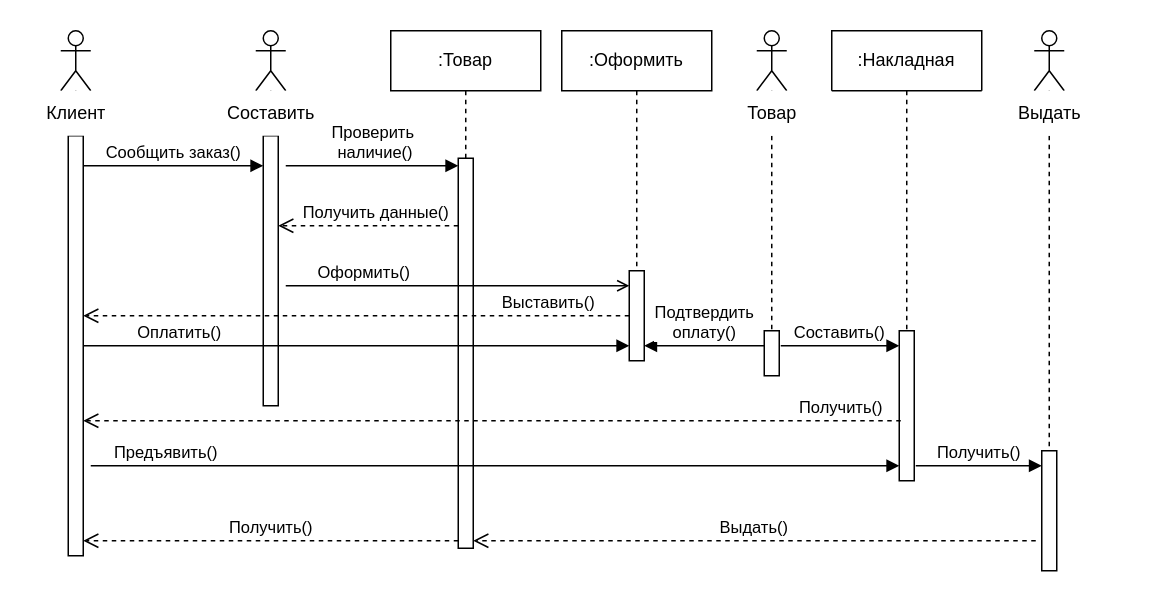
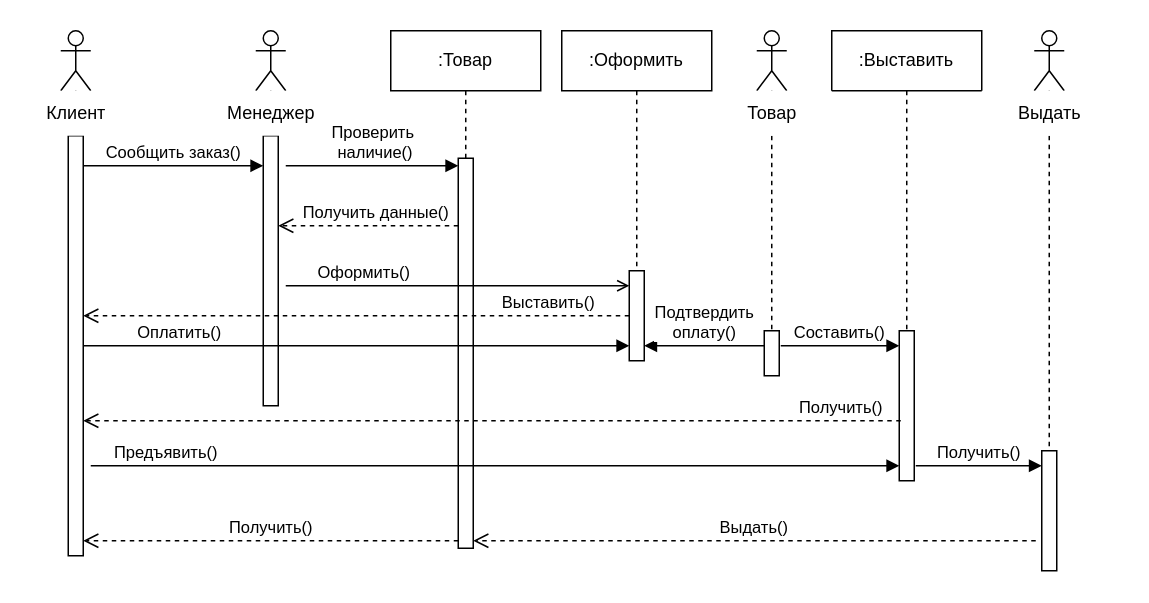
  <mxCell id="0" />
  <mxCell id="1" parent="0" />
  <mxCell id="2" value="" style="shape=umlLifeline;perimeter=lifelinePerimeter;whiteSpace=wrap;html=1;container=1;dropTarget=0;collapsible=0;recursiveResize=0;outlineConnect=0;portConstraint=eastwest;newEdgeStyle={&quot;curved&quot;:0,&quot;rounded&quot;:0};participant=umlActor;size=40;" vertex="1" parent="1"><mxGeometry x="170" y="20" width="20" height="250" as="geometry" /></mxCell>
  <mxCell id="3" value="" style="html=1;points=[[0,0,0,0,5],[0,1,0,0,-5],[1,0,0,0,5],[1,1,0,0,-5]];perimeter=orthogonalPerimeter;outlineConnect=0;targetShapes=umlLifeline;portConstraint=eastwest;newEdgeStyle={&quot;curved&quot;:0,&quot;rounded&quot;:0};" vertex="1" parent="2"><mxGeometry x="5" y="70" width="10" height="180" as="geometry" /></mxCell>
  <mxCell id="4" value="" style="shape=umlLifeline;perimeter=lifelinePerimeter;whiteSpace=wrap;html=1;container=1;dropTarget=0;collapsible=0;recursiveResize=0;outlineConnect=0;portConstraint=eastwest;newEdgeStyle={&quot;curved&quot;:0,&quot;rounded&quot;:0};participant=umlActor;" vertex="1" parent="1"><mxGeometry x="504" y="20" width="20" height="230" as="geometry" /></mxCell>
  <mxCell id="5" value="" style="html=1;points=[[0,0,0,0,5],[0,1,0,0,-5],[1,0,0,0,5],[1,1,0,0,-5]];perimeter=orthogonalPerimeter;outlineConnect=0;targetShapes=umlLifeline;portConstraint=eastwest;newEdgeStyle={&quot;curved&quot;:0,&quot;rounded&quot;:0};" vertex="1" parent="4"><mxGeometry x="5" y="200" width="10" height="30" as="geometry" /></mxCell>
  <mxCell id="6" value="" style="shape=umlLifeline;perimeter=lifelinePerimeter;whiteSpace=wrap;html=1;container=1;dropTarget=0;collapsible=0;recursiveResize=0;outlineConnect=0;portConstraint=eastwest;newEdgeStyle={&quot;curved&quot;:0,&quot;rounded&quot;:0};participant=umlActor;" vertex="1" parent="1"><mxGeometry x="689" y="20" width="20" height="350" as="geometry" /></mxCell>
  <mxCell id="7" value="" style="html=1;points=[[0,0,0,0,5],[0,1,0,0,-5],[1,0,0,0,5],[1,1,0,0,-5]];perimeter=orthogonalPerimeter;outlineConnect=0;targetShapes=umlLifeline;portConstraint=eastwest;newEdgeStyle={&quot;curved&quot;:0,&quot;rounded&quot;:0};" vertex="1" parent="6"><mxGeometry x="5" y="280" width="10" height="80" as="geometry" /></mxCell>
  <mxCell id="8" value=":Товар" style="shape=umlLifeline;perimeter=lifelinePerimeter;whiteSpace=wrap;html=1;container=1;dropTarget=0;collapsible=0;recursiveResize=0;outlineConnect=0;portConstraint=eastwest;newEdgeStyle={&quot;curved&quot;:0,&quot;rounded&quot;:0};" vertex="1" parent="1"><mxGeometry x="260" y="20" width="100" height="300" as="geometry" /></mxCell>
  <mxCell id="9" value="" style="html=1;points=[[0,0,0,0,5],[0,1,0,0,-5],[1,0,0,0,5],[1,1,0,0,-5]];perimeter=orthogonalPerimeter;outlineConnect=0;targetShapes=umlLifeline;portConstraint=eastwest;newEdgeStyle={&quot;curved&quot;:0,&quot;rounded&quot;:0};" vertex="1" parent="8"><mxGeometry x="45" y="85" width="10" height="260" as="geometry" /></mxCell>
- <mxCell id="10" value=":Накладная" style="shape=umlLifeline;perimeter=lifelinePerimeter;whiteSpace=wrap;html=1;container=1;dropTarget=0;collapsible=0;recursiveResize=0;outlineConnect=0;portConstraint=eastwest;newEdgeStyle={&quot;curved&quot;:0,&quot;rounded&quot;:0};" vertex="1" parent="1"><mxGeometry x="554" y="20" width="100" height="300" as="geometry" /></mxCell>
+ <mxCell id="10" value=":Выставить" style="shape=umlLifeline;perimeter=lifelinePerimeter;whiteSpace=wrap;html=1;container=1;dropTarget=0;collapsible=0;recursiveResize=0;outlineConnect=0;portConstraint=eastwest;newEdgeStyle={&quot;curved&quot;:0,&quot;rounded&quot;:0};" vertex="1" parent="1"><mxGeometry x="554" y="20" width="100" height="300" as="geometry" /></mxCell>
  <mxCell id="11" value="" style="html=1;points=[[0,0,0,0,5],[0,1,0,0,-5],[1,0,0,0,5],[1,1,0,0,-5]];perimeter=orthogonalPerimeter;outlineConnect=0;targetShapes=umlLifeline;portConstraint=eastwest;newEdgeStyle={&quot;curved&quot;:0,&quot;rounded&quot;:0};" vertex="1" parent="10"><mxGeometry x="45" y="200" width="10" height="100" as="geometry" /></mxCell>
- <mxCell id="12" value="Составить" style="text;html=1;align=center;verticalAlign=middle;resizable=0;points=[];autosize=1;strokeColor=none;fillColor=default;" vertex="1" parent="1"><mxGeometry x="140" y="60" width="80" height="30" as="geometry" /></mxCell>
+ <mxCell id="12" value="Менеджер" style="text;html=1;align=center;verticalAlign=middle;resizable=0;points=[];autosize=1;strokeColor=none;fillColor=default;" vertex="1" parent="1"><mxGeometry x="140" y="60" width="80" height="30" as="geometry" /></mxCell>
  <mxCell id="13" value="Товар" style="text;html=1;align=center;verticalAlign=middle;resizable=0;points=[];autosize=1;strokeColor=none;fillColor=default;" vertex="1" parent="1"><mxGeometry x="474" y="60" width="80" height="30" as="geometry" /></mxCell>
  <mxCell id="14" value="Выдать" style="text;html=1;align=center;verticalAlign=middle;resizable=0;points=[];autosize=1;strokeColor=none;fillColor=default;" vertex="1" parent="1"><mxGeometry x="654" y="60" width="90" height="30" as="geometry" /></mxCell>
  <mxCell id="15" value="" style="shape=umlLifeline;perimeter=lifelinePerimeter;whiteSpace=wrap;html=1;container=1;dropTarget=0;collapsible=0;recursiveResize=0;outlineConnect=0;portConstraint=eastwest;newEdgeStyle={&quot;curved&quot;:0,&quot;rounded&quot;:0};participant=umlActor;" vertex="1" parent="1"><mxGeometry x="40" y="20" width="20" height="350" as="geometry" /></mxCell>
  <mxCell id="16" value="" style="html=1;points=[[0,0,0,0,5],[0,1,0,0,-5],[1,0,0,0,5],[1,1,0,0,-5]];perimeter=orthogonalPerimeter;outlineConnect=0;targetShapes=umlLifeline;portConstraint=eastwest;newEdgeStyle={&quot;curved&quot;:0,&quot;rounded&quot;:0};" vertex="1" parent="15"><mxGeometry x="5" y="70" width="10" height="280" as="geometry" /></mxCell>
  <mxCell id="17" value="Клиент" style="text;html=1;align=center;verticalAlign=middle;resizable=0;points=[];autosize=1;strokeColor=none;fillColor=default;" vertex="1" parent="1"><mxGeometry x="20" y="60" width="60" height="30" as="geometry" /></mxCell>
  <mxCell id="18" value="Сообщить заказ()" style="html=1;verticalAlign=bottom;endArrow=block;curved=0;rounded=0;" edge="1" parent="1" target="3"><mxGeometry width="80" relative="1" as="geometry"><mxPoint x="55" y="110" as="sourcePoint" /><mxPoint x="160" y="110" as="targetPoint" /><Array as="points"><mxPoint x="110" y="110" /></Array><mxPoint as="offset" /></mxGeometry></mxCell>
  <mxCell id="19" value="Проверить&lt;br&gt;&amp;nbsp;наличие()" style="html=1;verticalAlign=bottom;endArrow=block;curved=0;rounded=0;entryX=0;entryY=0;entryDx=0;entryDy=5;entryPerimeter=0;" edge="1" parent="1" target="9"><mxGeometry width="80" relative="1" as="geometry"><mxPoint x="190" y="110" as="sourcePoint" /><mxPoint x="290" y="110" as="targetPoint" /></mxGeometry></mxCell>
  <mxCell id="20" value="Получить данные()" style="html=1;verticalAlign=bottom;endArrow=open;dashed=1;endSize=8;curved=0;rounded=0;" edge="1" parent="1" source="9" target="3"><mxGeometry x="-0.083" relative="1" as="geometry"><mxPoint x="290" y="140" as="sourcePoint" /><mxPoint x="190" y="140" as="targetPoint" /><Array as="points"><mxPoint x="240" y="150" /></Array><mxPoint as="offset" /></mxGeometry></mxCell>
  <mxCell id="21" value=":Оформить" style="shape=umlLifeline;perimeter=lifelinePerimeter;whiteSpace=wrap;html=1;container=1;dropTarget=0;collapsible=0;recursiveResize=0;outlineConnect=0;portConstraint=eastwest;newEdgeStyle={&quot;curved&quot;:0,&quot;rounded&quot;:0};" vertex="1" parent="1"><mxGeometry x="374" y="20" width="100" height="220" as="geometry" /></mxCell>
  <mxCell id="22" value="" style="html=1;points=[[0,0,0,0,5],[0,1,0,0,-5],[1,0,0,0,5],[1,1,0,0,-5]];perimeter=orthogonalPerimeter;outlineConnect=0;targetShapes=umlLifeline;portConstraint=eastwest;newEdgeStyle={&quot;curved&quot;:0,&quot;rounded&quot;:0};" vertex="1" parent="21"><mxGeometry x="45" y="160" width="10" height="60" as="geometry" /></mxCell>
  <mxCell id="23" value="Оформить()" style="html=1;verticalAlign=bottom;endArrow=open;curved=0;rounded=0;endFill=0;" edge="1" parent="1" target="22"><mxGeometry x="-0.543" width="80" relative="1" as="geometry"><mxPoint x="190" y="190" as="sourcePoint" /><mxPoint x="400" y="190" as="targetPoint" /><mxPoint as="offset" /></mxGeometry></mxCell>
  <mxCell id="24" value="Выставить()" style="html=1;verticalAlign=bottom;endArrow=open;dashed=1;endSize=8;curved=0;rounded=0;" edge="1" parent="1" source="22" target="16"><mxGeometry x="-0.706" relative="1" as="geometry"><mxPoint x="400" y="210" as="sourcePoint" /><mxPoint x="60" y="210" as="targetPoint" /><mxPoint as="offset" /></mxGeometry></mxCell>
  <mxCell id="25" value="Оплатить()" style="html=1;verticalAlign=bottom;endArrow=block;curved=0;rounded=0;" edge="1" parent="1" source="16" target="22"><mxGeometry x="-0.647" width="80" relative="1" as="geometry"><mxPoint x="60" y="230" as="sourcePoint" /><mxPoint x="400" y="230" as="targetPoint" /><mxPoint as="offset" /></mxGeometry></mxCell>
  <mxCell id="26" value="Подтвердить&lt;br&gt;оплату()" style="html=1;verticalAlign=bottom;endArrow=block;curved=0;rounded=0;" edge="1" parent="1" source="5" target="22"><mxGeometry width="80" relative="1" as="geometry"><mxPoint x="480" y="230" as="sourcePoint" /><mxPoint x="430" y="230" as="targetPoint" /><Array as="points"><mxPoint x="470" y="230" /></Array></mxGeometry></mxCell>
  <mxCell id="27" value="Составить()" style="html=1;verticalAlign=bottom;endArrow=block;curved=0;rounded=0;" edge="1" parent="1" target="11"><mxGeometry x="-0.004" width="80" relative="1" as="geometry"><mxPoint x="520" y="230" as="sourcePoint" /><mxPoint x="590" y="230" as="targetPoint" /><mxPoint as="offset" /></mxGeometry></mxCell>
  <mxCell id="28" value="Получить()" style="html=1;verticalAlign=bottom;endArrow=open;dashed=1;endSize=8;curved=0;rounded=0;" edge="1" parent="1" target="16"><mxGeometry x="-0.852" relative="1" as="geometry"><mxPoint x="600" y="280" as="sourcePoint" /><mxPoint x="60" y="280" as="targetPoint" /><mxPoint as="offset" /></mxGeometry></mxCell>
  <mxCell id="29" value="Предъявить()" style="html=1;verticalAlign=bottom;endArrow=block;curved=0;rounded=0;" edge="1" parent="1" target="11"><mxGeometry x="-0.815" width="80" relative="1" as="geometry"><mxPoint x="60" y="310" as="sourcePoint" /><mxPoint x="140" y="310" as="targetPoint" /><mxPoint as="offset" /></mxGeometry></mxCell>
  <mxCell id="30" value="Получить()" style="html=1;verticalAlign=bottom;endArrow=block;curved=0;rounded=0;" edge="1" parent="1" target="7"><mxGeometry width="80" relative="1" as="geometry"><mxPoint x="610" y="310" as="sourcePoint" /><mxPoint x="690" y="310" as="targetPoint" /></mxGeometry></mxCell>
  <mxCell id="31" value="Выдать()" style="html=1;verticalAlign=bottom;endArrow=open;dashed=1;endSize=8;curved=0;rounded=0;" edge="1" parent="1" target="9"><mxGeometry relative="1" as="geometry"><mxPoint x="690" y="360" as="sourcePoint" /><mxPoint x="530" y="360" as="targetPoint" /></mxGeometry></mxCell>
  <mxCell id="32" value="Получить()" style="html=1;verticalAlign=bottom;endArrow=open;dashed=1;endSize=8;curved=0;rounded=0;exitX=0;exitY=1;exitDx=0;exitDy=-5;exitPerimeter=0;" edge="1" parent="1" source="9" target="16"><mxGeometry relative="1" as="geometry"><mxPoint x="290" y="360" as="sourcePoint" /><mxPoint x="60" y="360" as="targetPoint" /></mxGeometry></mxCell>
